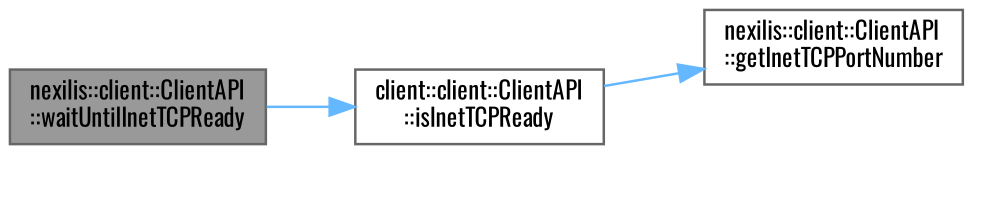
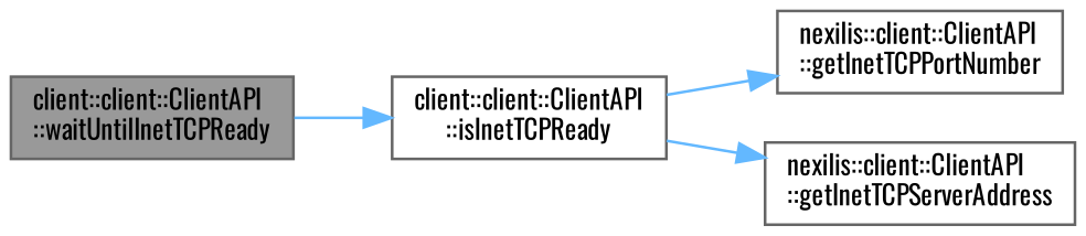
  digraph {
    fontname=Oswald
    rankdir=LR
    node [color=grey40 fillcolor=white fontname=Oswald fontsize=10 shape=box style=filled]
    edge [color=steelblue1 fontname=Oswald fontsize=10 labelfontname=Helvetica labelfontsize=10 style=solid]
-   n1 [color=gray40 fillcolor=grey60 fontcolor=black height=0.2 label="nexilis::client::ClientAPI\l::waitUntilInetTCPReady" width=0.4]
+   n1 [color=gray40 fillcolor=grey60 fontcolor=black height=0.2 label="client::client::ClientAPI\l::waitUntilInetTCPReady" width=0.4]
    n2 [height=0.2 label="client::client::ClientAPI\l::isInetTCPReady" width=0.4]
    n3 [height=0.2 label="nexilis::client::ClientAPI\l::getInetTCPPortNumber" width=0.4]
+   n4 [height=0.2 label="nexilis::client::ClientAPI\l::getInetTCPServerAddress" width=0.4]
    n1 -> n2
    n2 -> n3
+   n2 -> n4
  }
